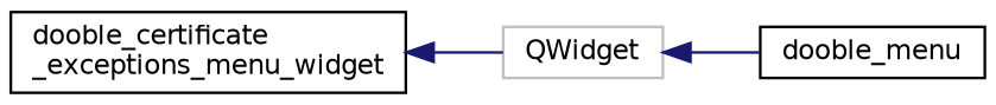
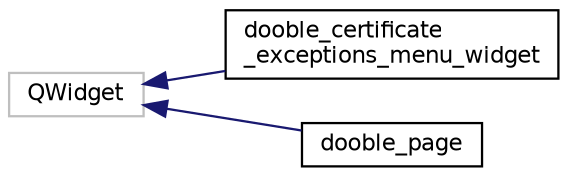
  digraph {
    rankdir=LR
    node [color=black fillcolor=white fontname=Helvetica fontsize=10 shape=record style=filled]
    edge [color=midnightblue dir=back fontname=Helvetica fontsize=10 labelfontname=Helvetica labelfontsize=10 style=solid]
    n1 [color=grey75 height=0.2 label=QWidget width=0.4]
    n2 [height=0.2 label="dooble_certificate\l_exceptions_menu_widget" width=0.4]
-   n3 [height=0.2 label=dooble_menu width=0.4]
-   n2 -> n1
+   n3 [height=0.2 label=dooble_page width=0.4]
+   n1 -> n2
    n1 -> n3
  }
